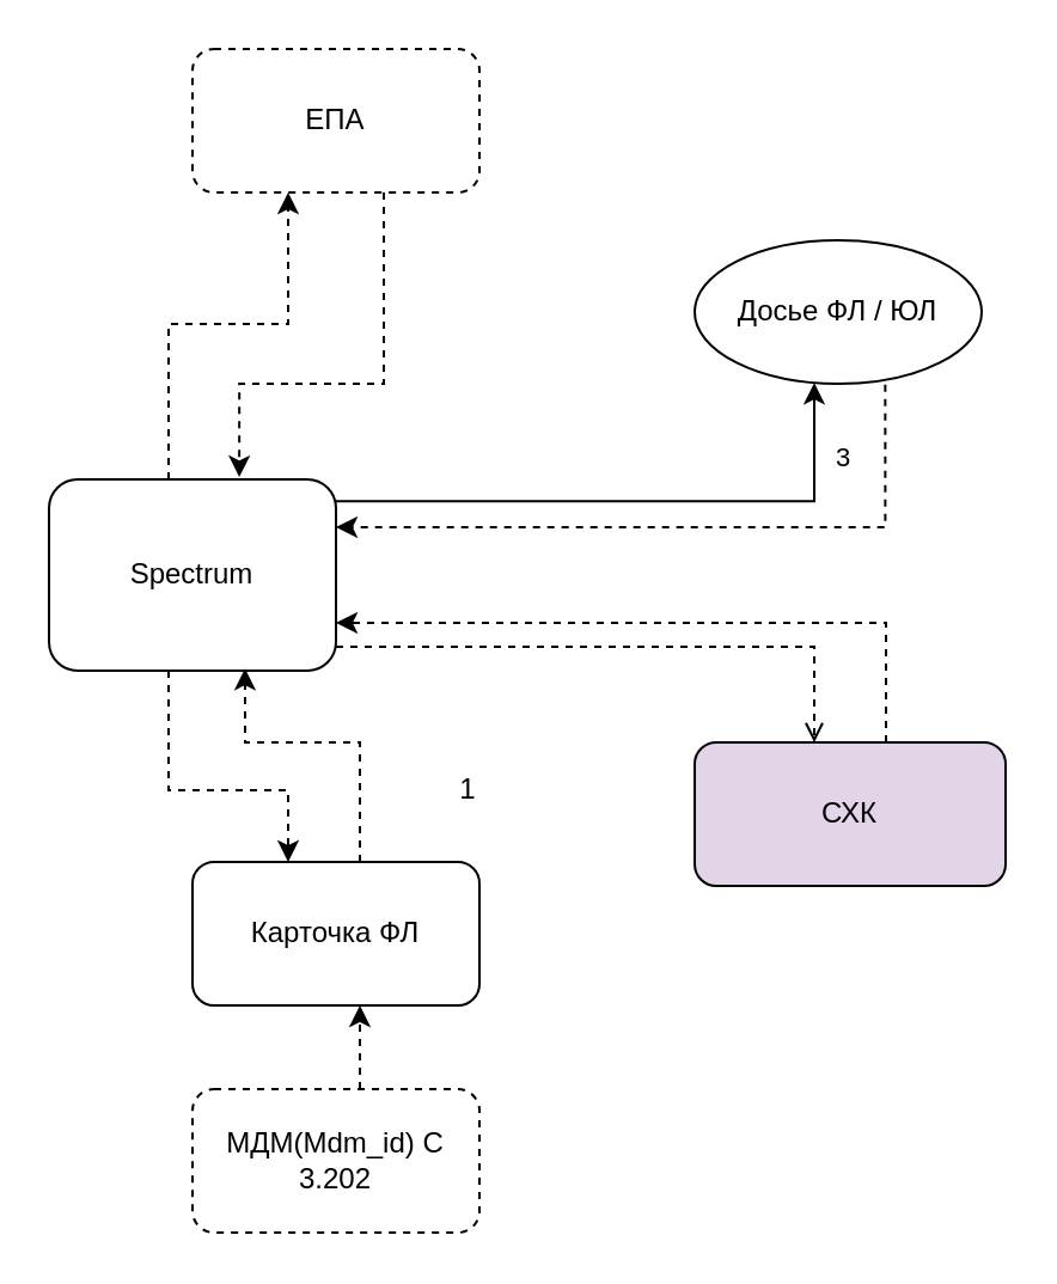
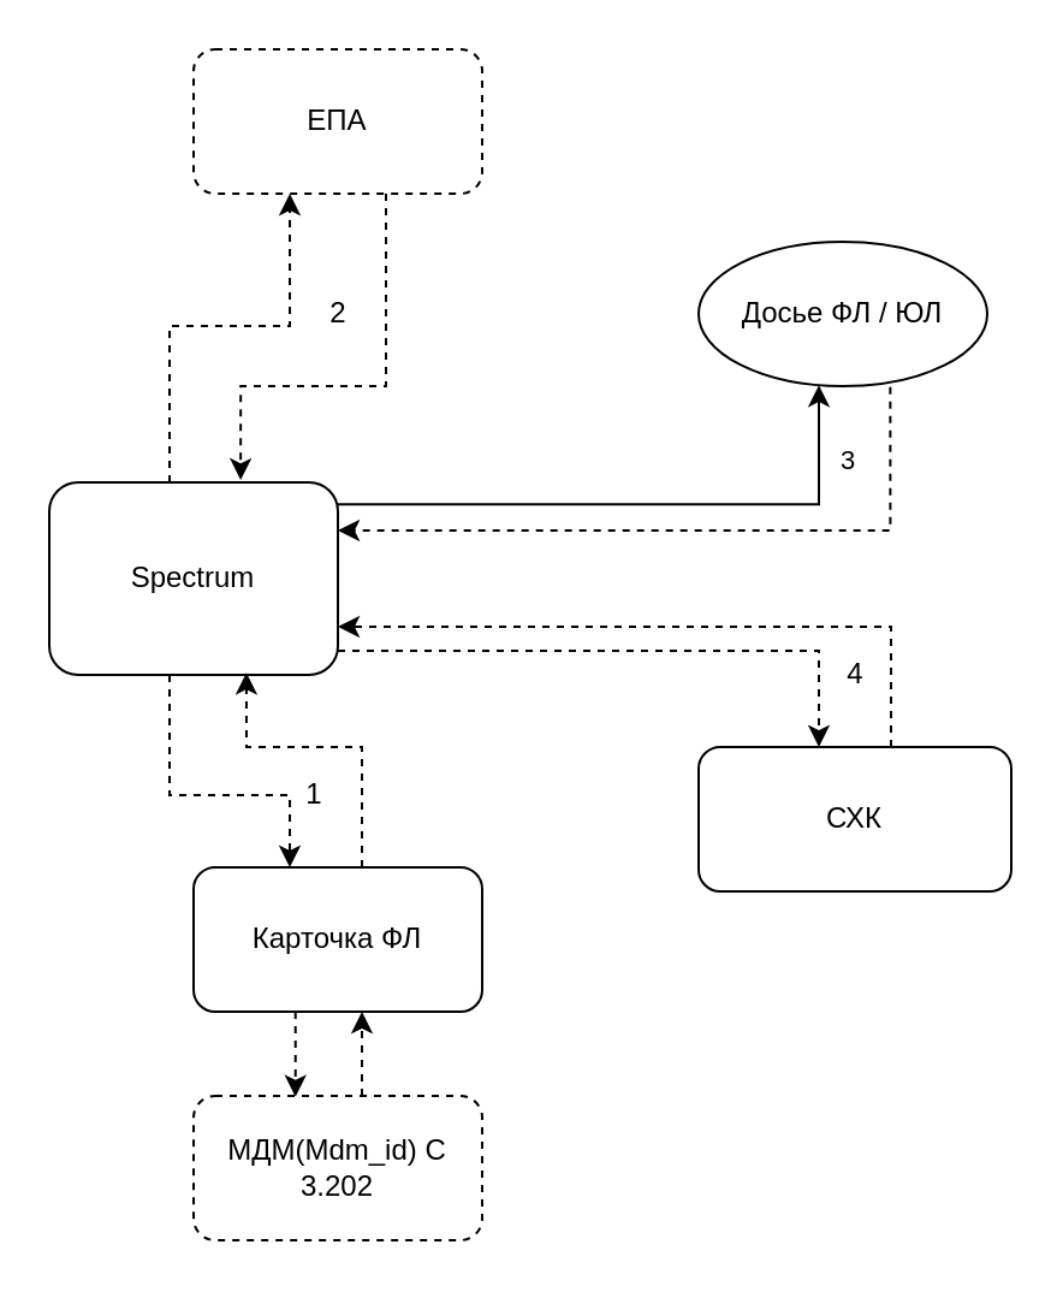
  <mxCell id="0" />
  <mxCell id="1" parent="0" />
  <mxCell id="2" value="" style="edgeStyle=orthogonalEdgeStyle;rounded=0;orthogonalLoop=1;jettySize=auto;html=1;dashed=0;verticalAlign=middle;exitX=0.996;exitY=0.114;exitDx=0;exitDy=0;exitPerimeter=0;" parent="1" source="7" target="9" edge="1"><mxGeometry relative="1" as="geometry"><Array as="points"><mxPoint x="340" y="209" /></Array></mxGeometry></mxCell>
  <mxCell id="3" value="3" style="edgeLabel;html=1;align=center;verticalAlign=middle;resizable=0;points=[];" parent="2" vertex="1" connectable="0"><mxGeometry x="-0.2" y="-4" relative="1" as="geometry"><mxPoint x="112" y="-23" as="offset" /></mxGeometry></mxCell>
  <mxCell id="4" value="" style="edgeStyle=orthogonalEdgeStyle;rounded=0;orthogonalLoop=1;jettySize=auto;html=1;dashed=1;verticalAlign=middle;shadow=0;sketch=0;targetPerimeterSpacing=0;endArrow=classic;endFill=1;" parent="1" source="7" target="12" edge="1"><mxGeometry relative="1" as="geometry"><Array as="points"><mxPoint x="70" y="330" /><mxPoint x="120" y="330" /></Array></mxGeometry></mxCell>
  <mxCell id="5" value="" style="edgeStyle=orthogonalEdgeStyle;rounded=0;sketch=0;orthogonalLoop=1;jettySize=auto;html=1;shadow=0;dashed=1;endArrow=classic;endFill=1;targetPerimeterSpacing=0;verticalAlign=middle;" parent="1" source="7" target="15" edge="1"><mxGeometry relative="1" as="geometry"><Array as="points"><mxPoint x="70" y="135" /><mxPoint x="120" y="135" /></Array></mxGeometry></mxCell>
- <mxCell id="6" value="" style="edgeStyle=orthogonalEdgeStyle;rounded=0;sketch=0;orthogonalLoop=1;jettySize=auto;html=1;shadow=0;dashed=1;endArrow=open;endFill=1;targetPerimeterSpacing=0;verticalAlign=middle;" parent="1" source="7" target="18" edge="1"><mxGeometry relative="1" as="geometry"><Array as="points"><mxPoint x="340" y="270" /></Array></mxGeometry></mxCell>
+ <mxCell id="6" value="" style="edgeStyle=orthogonalEdgeStyle;rounded=0;sketch=0;orthogonalLoop=1;jettySize=auto;html=1;shadow=0;dashed=1;endArrow=classic;endFill=1;targetPerimeterSpacing=0;verticalAlign=middle;" parent="1" source="7" target="18" edge="1"><mxGeometry relative="1" as="geometry"><Array as="points"><mxPoint x="340" y="270" /></Array></mxGeometry></mxCell>
  <mxCell id="7" value="Spectrum" style="rounded=1;whiteSpace=wrap;html=1;" parent="1" vertex="1"><mxGeometry x="20" y="200" width="120" height="80" as="geometry" /></mxCell>
  <mxCell id="8" value="" style="edgeStyle=orthogonalEdgeStyle;rounded=0;sketch=0;orthogonalLoop=1;jettySize=auto;html=1;shadow=0;dashed=1;endArrow=classic;endFill=1;targetPerimeterSpacing=0;verticalAlign=middle;exitX=0.664;exitY=1.006;exitDx=0;exitDy=0;exitPerimeter=0;" parent="1" source="9" edge="1"><mxGeometry relative="1" as="geometry"><mxPoint x="470" y="140" as="sourcePoint" /><mxPoint x="140" y="220" as="targetPoint" /><Array as="points"><mxPoint x="370" y="220" /><mxPoint x="140" y="220" /></Array></mxGeometry></mxCell>
  <mxCell id="9" value="Досье ФЛ / ЮЛ" style="ellipse;whiteSpace=wrap;html=1;" parent="1" vertex="1"><mxGeometry x="290" y="100" width="120" height="60" as="geometry" /></mxCell>
  <mxCell id="10" value="" style="edgeStyle=orthogonalEdgeStyle;rounded=0;sketch=0;orthogonalLoop=1;jettySize=auto;html=1;shadow=0;dashed=1;endArrow=classic;endFill=1;targetPerimeterSpacing=0;verticalAlign=middle;entryX=0.683;entryY=0.989;entryDx=0;entryDy=0;entryPerimeter=0;" parent="1" source="12" target="7" edge="1"><mxGeometry relative="1" as="geometry"><mxPoint x="290" y="420" as="targetPoint" /><Array as="points"><mxPoint x="150" y="310" /><mxPoint x="102" y="310" /></Array></mxGeometry></mxCell>
+ <mxCell id="11" value="" style="edgeStyle=orthogonalEdgeStyle;rounded=0;orthogonalLoop=1;jettySize=auto;html=1;dashed=1;entryX=0.353;entryY=0.006;entryDx=0;entryDy=0;entryPerimeter=0;" edge="1" parent="1" source="12" target="21"><mxGeometry relative="1" as="geometry"><Array as="points"><mxPoint x="122" y="455" /></Array></mxGeometry></mxCell>
  <mxCell id="12" value="Карточка ФЛ" style="rounded=1;whiteSpace=wrap;html=1;" parent="1" vertex="1"><mxGeometry x="80" y="360" width="120" height="60" as="geometry" /></mxCell>
- <mxCell id="13" value="1" style="text;html=1;align=center;verticalAlign=middle;resizable=0;points=[];autosize=1;strokeColor=none;fillColor=none;" parent="1" vertex="1"><mxGeometry x="185" y="320" width="20" height="20" as="geometry" /></mxCell>
+ <mxCell id="13" value="1" style="text;html=1;align=center;verticalAlign=middle;resizable=0;points=[];autosize=1;strokeColor=none;fillColor=none;" parent="1" vertex="1"><mxGeometry x="120" y="320" width="20" height="20" as="geometry" /></mxCell>
  <mxCell id="14" value="" style="edgeStyle=orthogonalEdgeStyle;rounded=0;sketch=0;orthogonalLoop=1;jettySize=auto;html=1;shadow=0;dashed=1;endArrow=classic;endFill=1;targetPerimeterSpacing=0;verticalAlign=middle;entryX=0.663;entryY=-0.012;entryDx=0;entryDy=0;entryPerimeter=0;" parent="1" source="15" target="7" edge="1"><mxGeometry relative="1" as="geometry"><mxPoint x="100" y="190" as="targetPoint" /><Array as="points"><mxPoint x="160" y="160" /><mxPoint x="100" y="160" /></Array></mxGeometry></mxCell>
  <mxCell id="15" value="ЕПА" style="rounded=1;whiteSpace=wrap;html=1;dashed=1;" parent="1" vertex="1"><mxGeometry x="80" y="20" width="120" height="60" as="geometry" /></mxCell>
+ <mxCell id="16" value="2" style="text;html=1;align=center;verticalAlign=middle;resizable=0;points=[];autosize=1;strokeColor=none;fillColor=none;" parent="1" vertex="1"><mxGeometry x="130" y="120" width="20" height="20" as="geometry" /></mxCell>
  <mxCell id="17" value="" style="edgeStyle=orthogonalEdgeStyle;rounded=0;sketch=0;orthogonalLoop=1;jettySize=auto;html=1;shadow=0;dashed=1;endArrow=classic;endFill=1;targetPerimeterSpacing=0;verticalAlign=middle;" parent="1" source="18" edge="1"><mxGeometry relative="1" as="geometry"><mxPoint x="140" y="260" as="targetPoint" /><Array as="points"><mxPoint x="370" y="260" /><mxPoint x="140" y="260" /></Array></mxGeometry></mxCell>
- <mxCell id="18" value="СХК" style="rounded=1;whiteSpace=wrap;html=1;fillColor=#e1d5e7;" parent="1" vertex="1"><mxGeometry x="290" y="310" width="130" height="60" as="geometry" /></mxCell>
+ <mxCell id="18" value="СХК" style="rounded=1;whiteSpace=wrap;html=1;" parent="1" vertex="1"><mxGeometry x="290" y="310" width="130" height="60" as="geometry" /></mxCell>
+ <mxCell id="19" value="4&lt;br&gt;" style="text;html=1;align=center;verticalAlign=middle;resizable=0;points=[];autosize=1;strokeColor=none;fillColor=none;" parent="1" vertex="1"><mxGeometry x="345" y="270" width="20" height="20" as="geometry" /></mxCell>
  <mxCell id="20" value="" style="edgeStyle=orthogonalEdgeStyle;rounded=0;orthogonalLoop=1;jettySize=auto;html=1;dashed=1;" edge="1" parent="1" source="21"><mxGeometry relative="1" as="geometry"><mxPoint x="150" y="420" as="targetPoint" /><Array as="points"><mxPoint x="150" y="460" /><mxPoint x="150" y="460" /></Array></mxGeometry></mxCell>
  <mxCell id="21" value="&lt;span&gt;МДМ(Mdm_id) C 3.202&lt;/span&gt;" style="whiteSpace=wrap;html=1;rounded=1;dashed=1;" vertex="1" parent="1"><mxGeometry x="80" y="455" width="120" height="60" as="geometry" /></mxCell>
